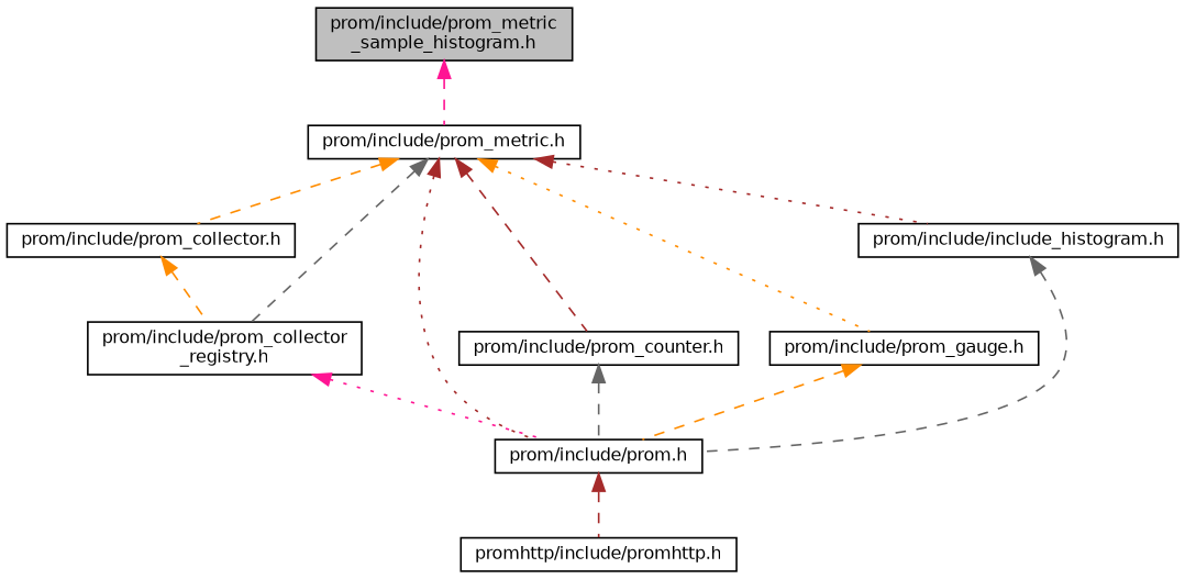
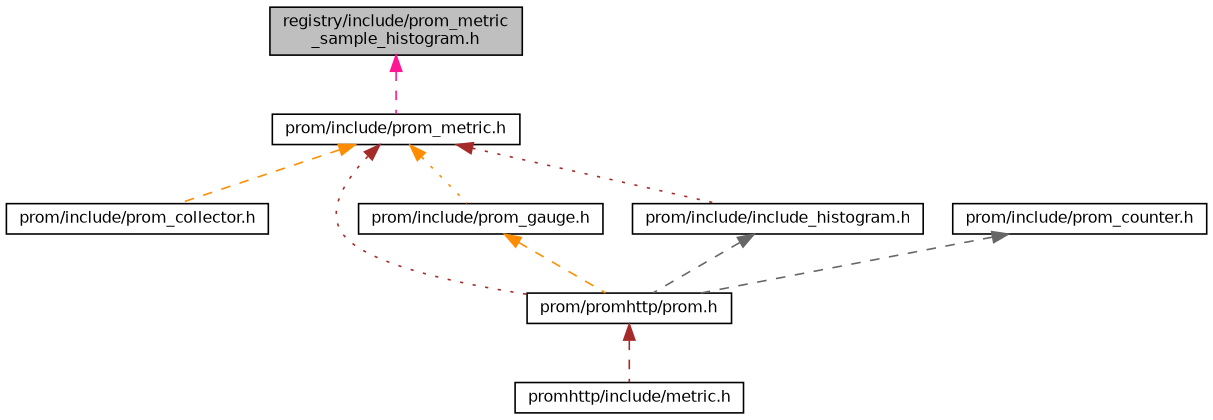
  digraph {
    node [color=black fillcolor=white fontname=Helvetica fontsize=10 shape=record style=filled]
    edge [color=darkorange dir=back fontname=Helvetica fontsize=10 labelfontname=Helvetica labelfontsize=10 style=dashed]
-   n1 [fillcolor=grey75 fontcolor=black height=0.2 label="prom/include/prom_metric\l_sample_histogram.h" width=0.4]
+   n1 [fillcolor=grey75 fontcolor=black height=0.2 label="registry/include/prom_metric\l_sample_histogram.h" width=0.4]
    n2 [height=0.2 label="prom/include/prom_metric.h" width=0.4]
    n3 [height=0.2 label="prom/include/prom_collector.h" width=0.4]
-   n4 [height=0.2 label="prom/include/prom.h" width=0.4]
-   n5 [height=0.2 label="prom/include/prom_collector\l_registry.h" width=0.4]
+   n4 [height=0.2 label="prom/promhttp/prom.h" width=0.4]
    n6 [height=0.2 label="prom/include/prom_counter.h" width=0.4]
    n7 [height=0.2 label="prom/include/prom_gauge.h" width=0.4]
    n8 [height=0.2 label="prom/include/include_histogram.h" width=0.4]
-   n9 [height=0.2 label="promhttp/include/promhttp.h" width=0.4]
+   n9 [height=0.2 label="promhttp/include/metric.h" width=0.4]
    n1 -> n2 [color=deeppink]
    n2 -> n3
    n2 -> n4 [color=brown style=dotted]
-   n2 -> n5 [color=gray40]
-   n2 -> n6 [color=brown]
    n2 -> n7 [style=dotted]
    n2 -> n8 [color=brown style=dotted]
-   n3 -> n5
    n4 -> n9 [color=brown]
-   n5 -> n4 [color=deeppink style=dotted]
    n6 -> n4 [color=gray40]
    n7 -> n4
    n8 -> n4 [color=gray40]
  }
